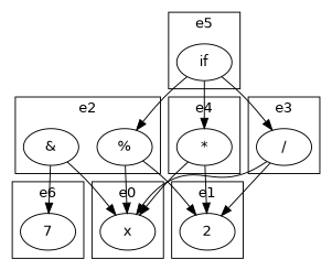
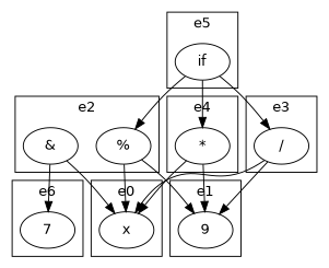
  strict digraph {
    fontname="DejaVu Sans"
    node [fontname="DejaVu Sans"]
    edge [fontname="DejaVu Sans"]
    n1 [label=7]
    n2 [label="/"]
    n3 [label=x]
    n4 [label="*"]
-   n5 [label=2]
+   n5 [label=9]
    n6 [label=if]
    n7 [label="%"]
    n8 [label="&"]
    subgraph cluster_1 {
      label=e6
      n1
    }
    subgraph cluster_2 {
      label=e3
      n2
    }
    subgraph cluster_3 {
      label=e0
      n3
    }
    subgraph cluster_4 {
      label=e4
      n4
    }
    subgraph cluster_5 {
      label=e1
      n5
    }
    subgraph cluster_6 {
      label=e5
      n6
    }
    subgraph cluster_7 {
      label=e2
      n7
      n8
    }
    n2 -> n3
    n2 -> n5
    n4 -> n3
    n4 -> n5
    n6 -> n2
    n6 -> n4
    n6 -> n7
    n7 -> n3
    n7 -> n5
    n8 -> n1
    n8 -> n3
  }
